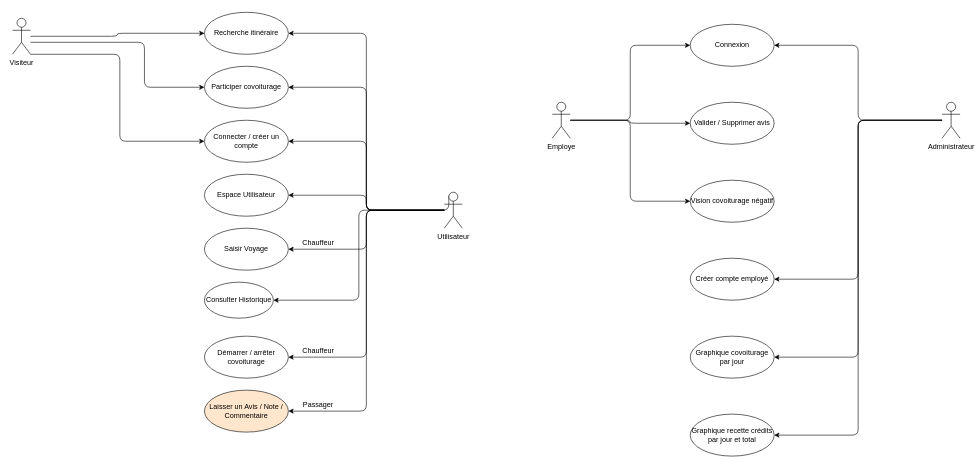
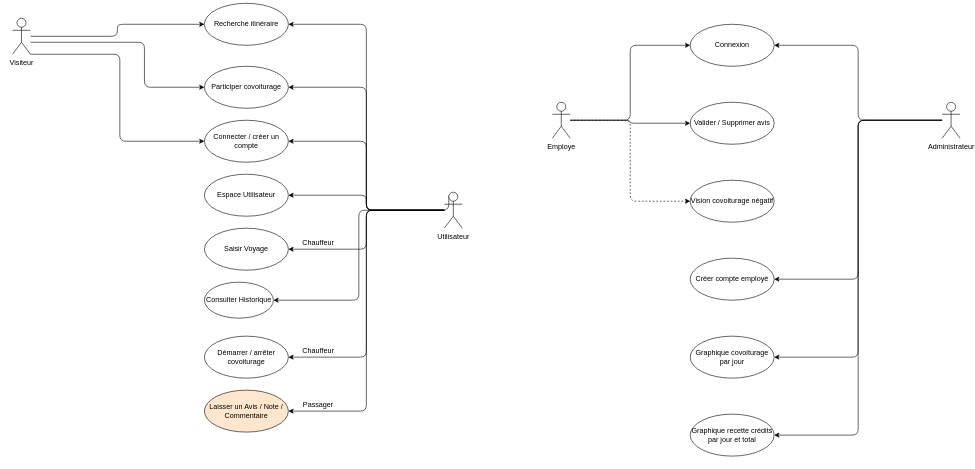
  <mxCell id="0" />
  <mxCell id="1" parent="0" />
  <mxCell id="2" style="edgeStyle=orthogonalEdgeStyle;rounded=1;orthogonalLoop=1;jettySize=auto;html=1;entryX=0;entryY=0.5;entryDx=0;entryDy=0;" edge="1" parent="1" source="5" target="15"><mxGeometry relative="1" as="geometry"><mxPoint x="348.5" y="155" as="targetPoint" /><Array as="points"><mxPoint x="240" y="70" /><mxPoint x="240" y="145" /></Array></mxGeometry></mxCell>
  <mxCell id="3" style="edgeStyle=orthogonalEdgeStyle;rounded=1;orthogonalLoop=1;jettySize=auto;html=1;entryX=0;entryY=0.5;entryDx=0;entryDy=0;" edge="1" parent="1" source="5" target="17"><mxGeometry relative="1" as="geometry"><mxPoint x="348" y="235" as="targetPoint" /><Array as="points"><mxPoint x="199" y="90" /><mxPoint x="199" y="235" /></Array></mxGeometry></mxCell>
  <mxCell id="4" style="edgeStyle=orthogonalEdgeStyle;rounded=1;orthogonalLoop=1;jettySize=auto;html=1;entryX=0;entryY=0.5;entryDx=0;entryDy=0;" edge="1" parent="1" source="5" target="16"><mxGeometry relative="1" as="geometry" /></mxCell>
  <mxCell id="5" value="Visiteur" style="shape=umlActor;verticalLabelPosition=bottom;verticalAlign=top;html=1;rounded=1;" vertex="1" parent="1"><mxGeometry x="20" y="30" width="30" height="60" as="geometry" /></mxCell>
  <mxCell id="6" style="edgeStyle=orthogonalEdgeStyle;rounded=1;orthogonalLoop=1;jettySize=auto;html=1;entryX=1;entryY=0.5;entryDx=0;entryDy=0;" edge="1" parent="1" source="14" target="16"><mxGeometry relative="1" as="geometry" /></mxCell>
  <mxCell id="7" style="edgeStyle=orthogonalEdgeStyle;rounded=1;orthogonalLoop=1;jettySize=auto;html=1;entryX=1;entryY=0.5;entryDx=0;entryDy=0;" edge="1" parent="1" source="14" target="15"><mxGeometry relative="1" as="geometry" /></mxCell>
  <mxCell id="8" style="edgeStyle=orthogonalEdgeStyle;rounded=1;orthogonalLoop=1;jettySize=auto;html=1;entryX=1;entryY=0.5;entryDx=0;entryDy=0;" edge="1" parent="1" source="14" target="17"><mxGeometry relative="1" as="geometry" /></mxCell>
  <mxCell id="9" style="edgeStyle=orthogonalEdgeStyle;rounded=1;orthogonalLoop=1;jettySize=auto;html=1;exitX=0.25;exitY=0.1;exitDx=0;exitDy=0;exitPerimeter=0;entryX=1;entryY=0.5;entryDx=0;entryDy=0;" edge="1" parent="1" source="14" target="18"><mxGeometry relative="1" as="geometry"><Array as="points"><mxPoint x="747" y="350" /><mxPoint x="610" y="350" /><mxPoint x="610" y="325" /></Array></mxGeometry></mxCell>
  <mxCell id="10" style="edgeStyle=orthogonalEdgeStyle;rounded=1;orthogonalLoop=1;jettySize=auto;html=1;entryX=1;entryY=0.5;entryDx=0;entryDy=0;" edge="1" parent="1" source="14" target="19"><mxGeometry relative="1" as="geometry" /></mxCell>
  <mxCell id="11" style="edgeStyle=orthogonalEdgeStyle;rounded=1;orthogonalLoop=1;jettySize=auto;html=1;entryX=1;entryY=0.5;entryDx=0;entryDy=0;" edge="1" parent="1" source="14" target="20"><mxGeometry relative="1" as="geometry" /></mxCell>
  <mxCell id="12" style="edgeStyle=orthogonalEdgeStyle;rounded=1;orthogonalLoop=1;jettySize=auto;html=1;entryX=1;entryY=0.5;entryDx=0;entryDy=0;" edge="1" parent="1" source="14" target="21"><mxGeometry relative="1" as="geometry" /></mxCell>
  <mxCell id="13" style="edgeStyle=orthogonalEdgeStyle;rounded=1;orthogonalLoop=1;jettySize=auto;html=1;entryX=1;entryY=0.5;entryDx=0;entryDy=0;" edge="1" parent="1" source="14" target="22"><mxGeometry relative="1" as="geometry" /></mxCell>
  <mxCell id="14" value="Utilisateur" style="shape=umlActor;verticalLabelPosition=bottom;verticalAlign=top;html=1;rounded=1;" vertex="1" parent="1"><mxGeometry x="740" y="320" width="30" height="60" as="geometry" /></mxCell>
  <mxCell id="15" value="Participer covoiturage" style="ellipse;whiteSpace=wrap;html=1;rounded=1;" vertex="1" parent="1"><mxGeometry x="340" y="110" width="140" height="70" as="geometry" /></mxCell>
- <mxCell id="16" value="Recherche itinéraire" style="ellipse;whiteSpace=wrap;html=1;rounded=1;" vertex="1" parent="1"><mxGeometry x="340" y="20" width="140" height="70" as="geometry" /></mxCell>
+ <mxCell id="16" value="Recherche itinéraire" style="ellipse;whiteSpace=wrap;html=1;rounded=1;" vertex="1" parent="1"><mxGeometry x="340" y="5" width="140" height="70" as="geometry" /></mxCell>
  <mxCell id="17" value="Connecter / créer un compte" style="ellipse;whiteSpace=wrap;html=1;rounded=1;" vertex="1" parent="1"><mxGeometry x="340" y="200" width="140" height="70" as="geometry" /></mxCell>
  <mxCell id="18" value="Espace Utilisateur" style="ellipse;whiteSpace=wrap;html=1;rounded=1;" vertex="1" parent="1"><mxGeometry x="340" y="290" width="140" height="70" as="geometry" /></mxCell>
  <mxCell id="19" value="Saisir Voyage" style="ellipse;whiteSpace=wrap;html=1;rounded=1;" vertex="1" parent="1"><mxGeometry x="340" y="380" width="140" height="70" as="geometry" /></mxCell>
  <mxCell id="20" value="Consulter Historique" style="ellipse;whiteSpace=wrap;html=1;rounded=1;" vertex="1" parent="1"><mxGeometry x="340" y="470" width="115" height="60" as="geometry" /></mxCell>
  <mxCell id="21" value="Démarrer / arrêter covoiturage" style="ellipse;whiteSpace=wrap;html=1;rounded=1;" vertex="1" parent="1"><mxGeometry x="340" y="560" width="140" height="70" as="geometry" /></mxCell>
  <mxCell id="22" value="Laisser un Avis / Note / Commentaire" style="ellipse;whiteSpace=wrap;html=1;rounded=1;fillColor=#ffe6cc;" vertex="1" parent="1"><mxGeometry x="340" y="650" width="140" height="70" as="geometry" /></mxCell>
  <mxCell id="23" value="Chauffeur" style="text;html=1;align=center;verticalAlign=middle;whiteSpace=wrap;rounded=0;" vertex="1" parent="1"><mxGeometry x="500" y="570" width="60" height="30" as="geometry" /></mxCell>
  <mxCell id="24" value="Passager" style="text;html=1;align=center;verticalAlign=middle;whiteSpace=wrap;rounded=0;" vertex="1" parent="1"><mxGeometry x="500" y="660" width="60" height="30" as="geometry" /></mxCell>
  <mxCell id="25" value="Chauffeur" style="text;html=1;align=center;verticalAlign=middle;whiteSpace=wrap;rounded=0;" vertex="1" parent="1"><mxGeometry x="500" y="390" width="60" height="30" as="geometry" /></mxCell>
  <mxCell id="26" style="edgeStyle=orthogonalEdgeStyle;rounded=1;orthogonalLoop=1;jettySize=auto;html=1;entryX=0;entryY=0.5;entryDx=0;entryDy=0;" edge="1" parent="1" source="29" target="30"><mxGeometry relative="1" as="geometry" /></mxCell>
  <mxCell id="27" style="edgeStyle=orthogonalEdgeStyle;rounded=1;orthogonalLoop=1;jettySize=auto;html=1;entryX=0;entryY=0.5;entryDx=0;entryDy=0;" edge="1" parent="1" source="29" target="31"><mxGeometry relative="1" as="geometry" /></mxCell>
- <mxCell id="28" style="edgeStyle=orthogonalEdgeStyle;rounded=1;orthogonalLoop=1;jettySize=auto;html=1;entryX=0;entryY=0.5;entryDx=0;entryDy=0;" edge="1" parent="1" source="29" target="32"><mxGeometry relative="1" as="geometry" /></mxCell>
+ <mxCell id="28" style="edgeStyle=orthogonalEdgeStyle;rounded=1;orthogonalLoop=1;jettySize=auto;html=1;entryX=0;entryY=0.5;entryDx=0;entryDy=0;dashed=1;" edge="1" parent="1" source="29" target="32"><mxGeometry relative="1" as="geometry" /></mxCell>
  <mxCell id="29" value="Employe" style="shape=umlActor;verticalLabelPosition=bottom;verticalAlign=top;html=1;rounded=1;" vertex="1" parent="1"><mxGeometry x="920" y="170" width="30" height="60" as="geometry" /></mxCell>
  <mxCell id="30" value="Connexion" style="ellipse;whiteSpace=wrap;html=1;rounded=1;" vertex="1" parent="1"><mxGeometry x="1150" y="40" width="140" height="70" as="geometry" /></mxCell>
  <mxCell id="31" value="Valider / Supprimer avis" style="ellipse;whiteSpace=wrap;html=1;rounded=1;" vertex="1" parent="1"><mxGeometry x="1150" y="170" width="140" height="70" as="geometry" /></mxCell>
  <mxCell id="32" value="Vision covoiturage négatif" style="ellipse;whiteSpace=wrap;html=1;rounded=1;" vertex="1" parent="1"><mxGeometry x="1150" y="300" width="140" height="70" as="geometry" /></mxCell>
  <mxCell id="33" style="edgeStyle=orthogonalEdgeStyle;rounded=1;orthogonalLoop=1;jettySize=auto;html=1;entryX=1;entryY=0.5;entryDx=0;entryDy=0;" edge="1" parent="1" source="37" target="30"><mxGeometry relative="1" as="geometry" /></mxCell>
  <mxCell id="34" style="edgeStyle=orthogonalEdgeStyle;rounded=1;orthogonalLoop=1;jettySize=auto;html=1;entryX=1;entryY=0.5;entryDx=0;entryDy=0;" edge="1" parent="1" source="37" target="38"><mxGeometry relative="1" as="geometry" /></mxCell>
  <mxCell id="35" style="edgeStyle=orthogonalEdgeStyle;rounded=1;orthogonalLoop=1;jettySize=auto;html=1;entryX=1;entryY=0.5;entryDx=0;entryDy=0;" edge="1" parent="1" source="37" target="39"><mxGeometry relative="1" as="geometry" /></mxCell>
  <mxCell id="36" style="edgeStyle=orthogonalEdgeStyle;rounded=1;orthogonalLoop=1;jettySize=auto;html=1;entryX=1;entryY=0.5;entryDx=0;entryDy=0;" edge="1" parent="1" source="37" target="40"><mxGeometry relative="1" as="geometry" /></mxCell>
  <mxCell id="37" value="Administrateur" style="shape=umlActor;verticalLabelPosition=bottom;verticalAlign=top;html=1;rounded=1;" vertex="1" parent="1"><mxGeometry x="1570" y="170" width="30" height="60" as="geometry" /></mxCell>
  <mxCell id="38" value="Créer compte employé" style="ellipse;whiteSpace=wrap;html=1;rounded=1;" vertex="1" parent="1"><mxGeometry x="1150" y="430" width="140" height="70" as="geometry" /></mxCell>
  <mxCell id="39" value="Graphique covoiturage par jour" style="ellipse;whiteSpace=wrap;html=1;rounded=1;" vertex="1" parent="1"><mxGeometry x="1150" y="560" width="140" height="70" as="geometry" /></mxCell>
  <mxCell id="40" value="Graphique recette crédits par jour et total" style="ellipse;whiteSpace=wrap;html=1;rounded=1;" vertex="1" parent="1"><mxGeometry x="1150" y="690" width="140" height="70" as="geometry" /></mxCell>
